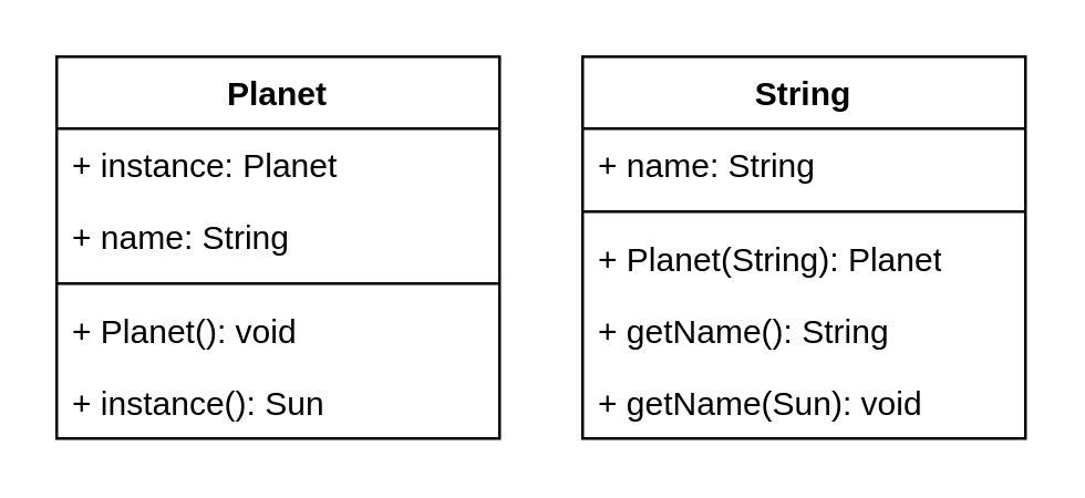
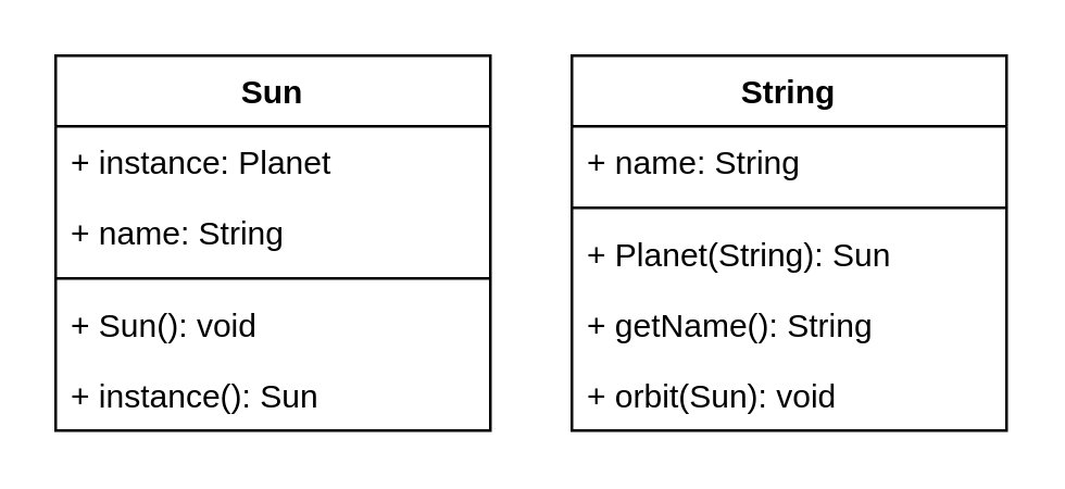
  <mxCell id="0" />
  <mxCell id="1" parent="0" />
- <mxCell id="2" value="Planet" style="swimlane;fontStyle=1;align=center;verticalAlign=top;childLayout=stackLayout;horizontal=1;startSize=26;horizontalStack=0;resizeParent=1;resizeParentMax=0;resizeLast=0;collapsible=1;marginBottom=0;whiteSpace=wrap;html=1;" vertex="1" parent="1"><mxGeometry x="20" y="20" width="160" height="138" as="geometry" /></mxCell>
+ <mxCell id="2" value="Sun" style="swimlane;fontStyle=1;align=center;verticalAlign=top;childLayout=stackLayout;horizontal=1;startSize=26;horizontalStack=0;resizeParent=1;resizeParentMax=0;resizeLast=0;collapsible=1;marginBottom=0;whiteSpace=wrap;html=1;" vertex="1" parent="1"><mxGeometry x="20" y="20" width="160" height="138" as="geometry" /></mxCell>
  <mxCell id="3" value="+ instance: Planet" style="text;strokeColor=none;fillColor=none;align=left;verticalAlign=top;spacingLeft=4;spacingRight=4;overflow=hidden;rotatable=0;points=[[0,0.5],[1,0.5]];portConstraint=eastwest;whiteSpace=wrap;html=1;" vertex="1" parent="2"><mxGeometry y="26" width="160" height="26" as="geometry" /></mxCell>
  <mxCell id="4" value="+ name: String" style="text;strokeColor=none;fillColor=none;align=left;verticalAlign=top;spacingLeft=4;spacingRight=4;overflow=hidden;rotatable=0;points=[[0,0.5],[1,0.5]];portConstraint=eastwest;whiteSpace=wrap;html=1;" vertex="1" parent="2"><mxGeometry y="52" width="160" height="26" as="geometry" /></mxCell>
  <mxCell id="5" value="" style="line;strokeWidth=1;fillColor=none;align=left;verticalAlign=middle;spacingTop=-1;spacingLeft=3;spacingRight=3;rotatable=0;labelPosition=right;points=[];portConstraint=eastwest;strokeColor=inherit;" vertex="1" parent="2"><mxGeometry y="78" width="160" height="8" as="geometry" /></mxCell>
- <mxCell id="6" value="+ Planet(): void" style="text;strokeColor=none;fillColor=none;align=left;verticalAlign=top;spacingLeft=4;spacingRight=4;overflow=hidden;rotatable=0;points=[[0,0.5],[1,0.5]];portConstraint=eastwest;whiteSpace=wrap;html=1;" vertex="1" parent="2"><mxGeometry y="86" width="160" height="26" as="geometry" /></mxCell>
+ <mxCell id="6" value="+ Sun(): void" style="text;strokeColor=none;fillColor=none;align=left;verticalAlign=top;spacingLeft=4;spacingRight=4;overflow=hidden;rotatable=0;points=[[0,0.5],[1,0.5]];portConstraint=eastwest;whiteSpace=wrap;html=1;" vertex="1" parent="2"><mxGeometry y="86" width="160" height="26" as="geometry" /></mxCell>
  <mxCell id="7" value="+ instance(): Sun" style="text;strokeColor=none;fillColor=none;align=left;verticalAlign=top;spacingLeft=4;spacingRight=4;overflow=hidden;rotatable=0;points=[[0,0.5],[1,0.5]];portConstraint=eastwest;whiteSpace=wrap;html=1;" vertex="1" parent="2"><mxGeometry y="112" width="160" height="26" as="geometry" /></mxCell>
  <mxCell id="8" value="String" style="swimlane;fontStyle=1;align=center;verticalAlign=top;childLayout=stackLayout;horizontal=1;startSize=26;horizontalStack=0;resizeParent=1;resizeParentMax=0;resizeLast=0;collapsible=1;marginBottom=0;whiteSpace=wrap;html=1;" vertex="1" parent="1"><mxGeometry x="210" y="20" width="160" height="138" as="geometry"><mxRectangle x="310" y="110" width="80" height="30" as="alternateBounds" /></mxGeometry></mxCell>
  <mxCell id="9" value="+ name: String" style="text;strokeColor=none;fillColor=none;align=left;verticalAlign=top;spacingLeft=4;spacingRight=4;overflow=hidden;rotatable=0;points=[[0,0.5],[1,0.5]];portConstraint=eastwest;whiteSpace=wrap;html=1;" vertex="1" parent="8"><mxGeometry y="26" width="160" height="26" as="geometry" /></mxCell>
  <mxCell id="10" value="" style="line;strokeWidth=1;fillColor=none;align=left;verticalAlign=middle;spacingTop=-1;spacingLeft=3;spacingRight=3;rotatable=0;labelPosition=right;points=[];portConstraint=eastwest;strokeColor=inherit;" vertex="1" parent="8"><mxGeometry y="52" width="160" height="8" as="geometry" /></mxCell>
- <mxCell id="11" value="+ Planet(String): Planet" style="text;strokeColor=none;fillColor=none;align=left;verticalAlign=top;spacingLeft=4;spacingRight=4;overflow=hidden;rotatable=0;points=[[0,0.5],[1,0.5]];portConstraint=eastwest;whiteSpace=wrap;html=1;" vertex="1" parent="8"><mxGeometry y="60" width="160" height="26" as="geometry" /></mxCell>
+ <mxCell id="11" value="+ Planet(String): Sun" style="text;strokeColor=none;fillColor=none;align=left;verticalAlign=top;spacingLeft=4;spacingRight=4;overflow=hidden;rotatable=0;points=[[0,0.5],[1,0.5]];portConstraint=eastwest;whiteSpace=wrap;html=1;" vertex="1" parent="8"><mxGeometry y="60" width="160" height="26" as="geometry" /></mxCell>
  <mxCell id="12" value="+ getName(): String" style="text;strokeColor=none;fillColor=none;align=left;verticalAlign=top;spacingLeft=4;spacingRight=4;overflow=hidden;rotatable=0;points=[[0,0.5],[1,0.5]];portConstraint=eastwest;whiteSpace=wrap;html=1;" vertex="1" parent="8"><mxGeometry y="86" width="160" height="26" as="geometry" /></mxCell>
- <mxCell id="13" value="+ getName(Sun): void" style="text;strokeColor=none;fillColor=none;align=left;verticalAlign=top;spacingLeft=4;spacingRight=4;overflow=hidden;rotatable=0;points=[[0,0.5],[1,0.5]];portConstraint=eastwest;whiteSpace=wrap;html=1;" vertex="1" parent="8"><mxGeometry y="112" width="160" height="26" as="geometry" /></mxCell>
+ <mxCell id="13" value="+ orbit(Sun): void" style="text;strokeColor=none;fillColor=none;align=left;verticalAlign=top;spacingLeft=4;spacingRight=4;overflow=hidden;rotatable=0;points=[[0,0.5],[1,0.5]];portConstraint=eastwest;whiteSpace=wrap;html=1;" vertex="1" parent="8"><mxGeometry y="112" width="160" height="26" as="geometry" /></mxCell>
